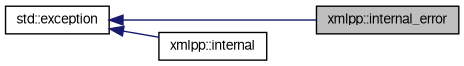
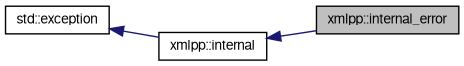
  digraph {
    rankdir=LR
    node [color=black fontname=FreeSans fontsize=10 shape=record]
    edge [color=midnightblue dir=back fontname=FreeSans fontsize=10 labelfontname=FreeSans labelfontsize=10 style=solid]
    n1 [fillcolor=grey75 fontcolor=black height=0.2 label="xmlpp::internal_error" style=filled width=0.4]
    n2 [height=0.2 label="xmlpp::internal" width=0.4]
    n3 [height=0.2 label="std::exception" width=0.4]
-   n3 -> n1
+   n2 -> n1
    n3 -> n2
  }
